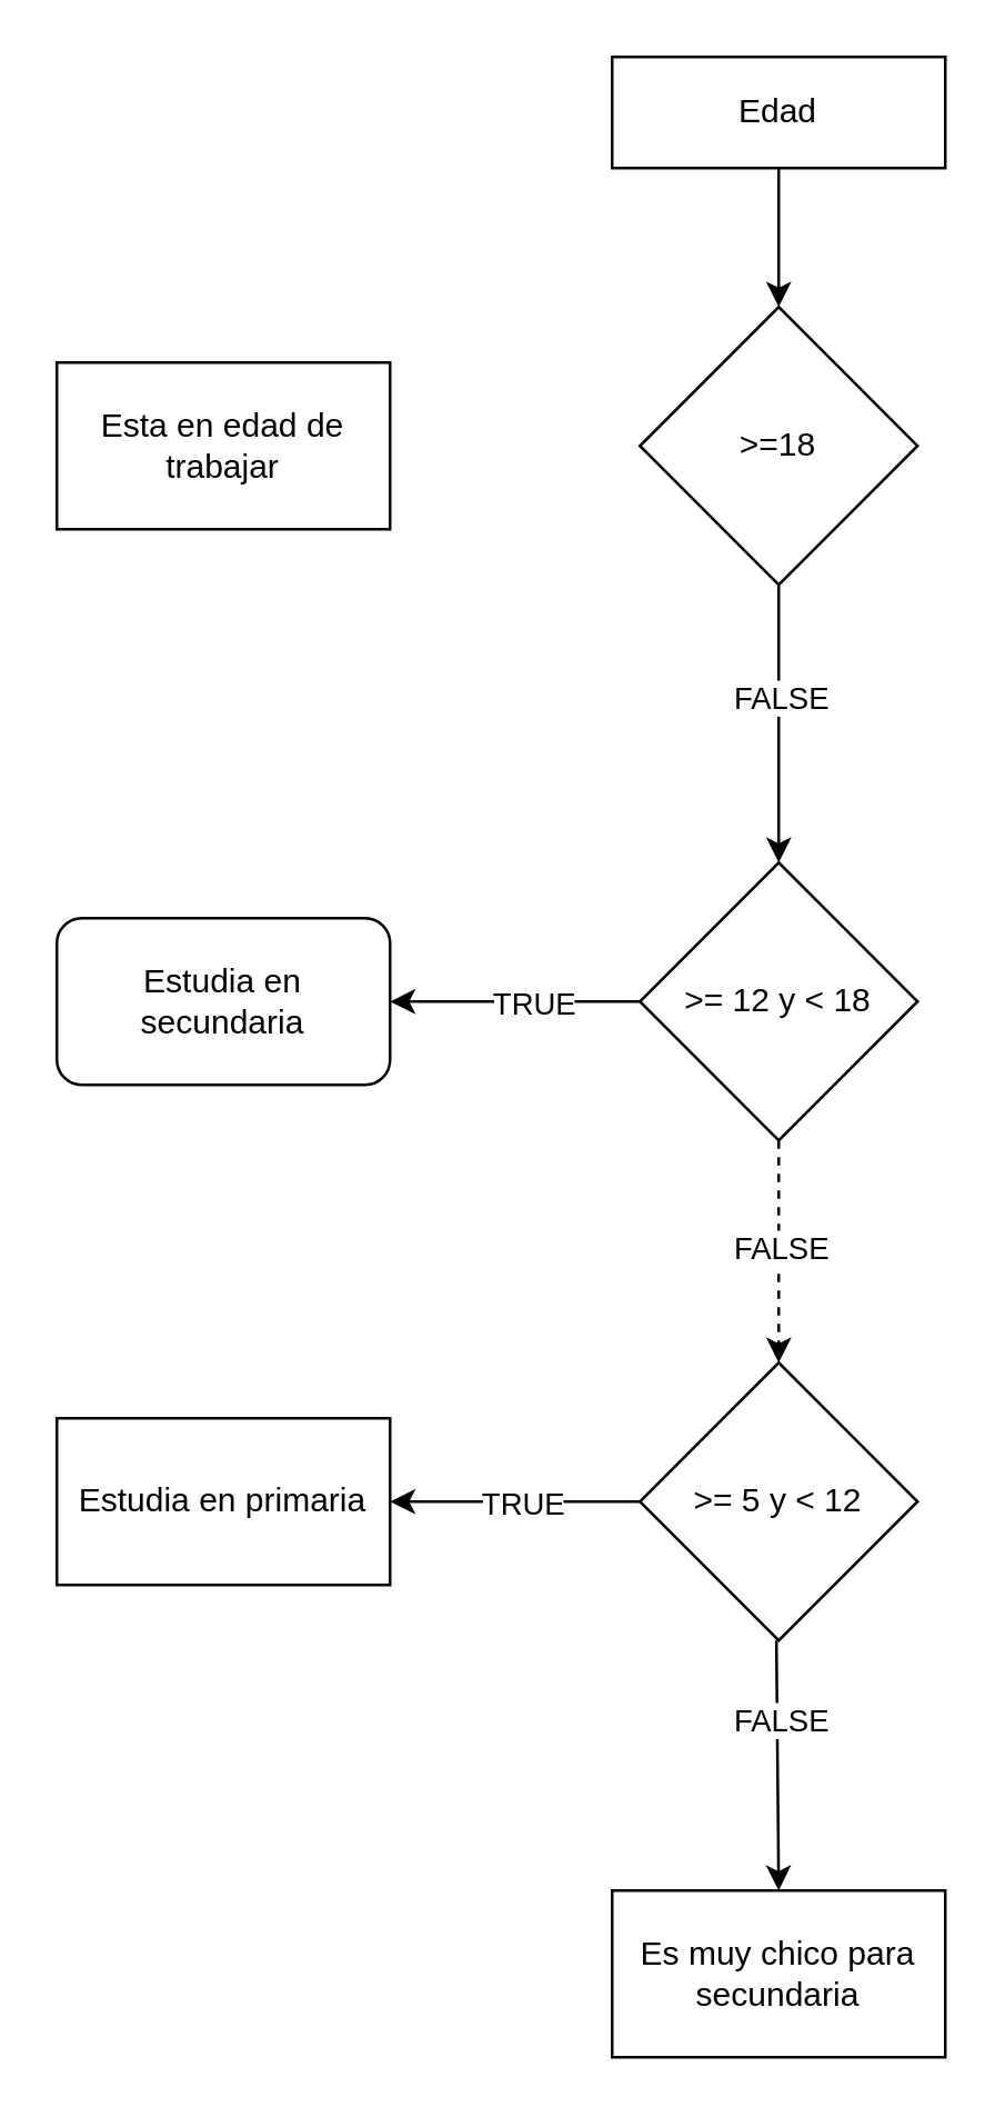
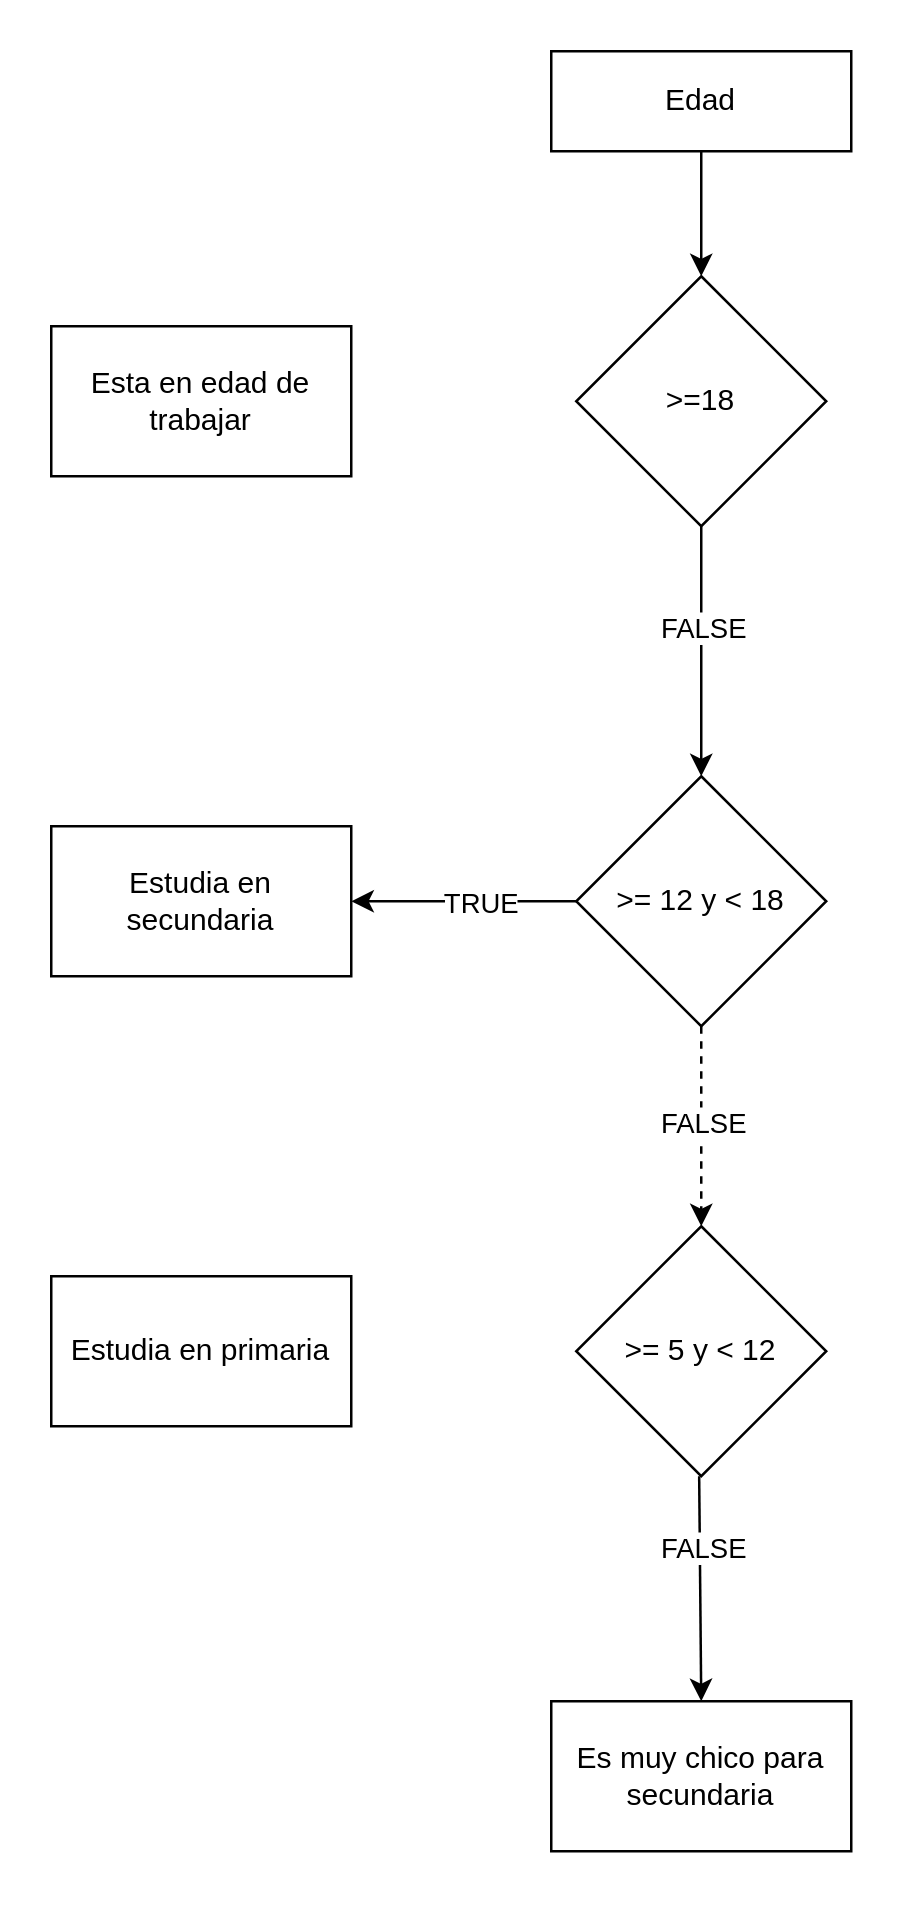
  <mxCell id="0" />
  <mxCell id="1" parent="0" />
  <mxCell id="2" style="edgeStyle=none;html=1;exitX=0.5;exitY=1;exitDx=0;exitDy=0;" edge="1" parent="1" source="3" target="6"><mxGeometry relative="1" as="geometry" /></mxCell>
  <mxCell id="3" value="Edad" style="rounded=0;whiteSpace=wrap;html=1;" vertex="1" parent="1"><mxGeometry x="220" y="20" width="120" height="40" as="geometry" /></mxCell>
  <mxCell id="4" style="edgeStyle=none;html=1;exitX=0.5;exitY=1;exitDx=0;exitDy=0;entryX=0.5;entryY=0;entryDx=0;entryDy=0;" edge="1" parent="1" source="6" target="12"><mxGeometry relative="1" as="geometry" /></mxCell>
  <mxCell id="5" value="FALSE" style="edgeLabel;html=1;align=center;verticalAlign=middle;resizable=0;points=[];" vertex="1" connectable="0" parent="4"><mxGeometry x="-0.511" relative="1" as="geometry"><mxPoint y="16" as="offset" /></mxGeometry></mxCell>
  <mxCell id="6" value="&amp;gt;=18" style="rhombus;whiteSpace=wrap;html=1;" vertex="1" parent="1"><mxGeometry x="230" y="110" width="100" height="100" as="geometry" /></mxCell>
  <mxCell id="7" value="Esta en edad de trabajar" style="rounded=0;whiteSpace=wrap;html=1;" vertex="1" parent="1"><mxGeometry x="20" y="130" width="120" height="60" as="geometry" /></mxCell>
  <mxCell id="8" style="edgeStyle=none;html=1;exitX=0;exitY=0.5;exitDx=0;exitDy=0;" edge="1" parent="1" source="12" target="13"><mxGeometry relative="1" as="geometry" /></mxCell>
  <mxCell id="9" value="TRUE" style="edgeLabel;html=1;align=center;verticalAlign=middle;resizable=0;points=[];" vertex="1" connectable="0" parent="8"><mxGeometry x="-0.291" y="-1" relative="1" as="geometry"><mxPoint x="-7" y="1" as="offset" /></mxGeometry></mxCell>
  <mxCell id="10" style="edgeStyle=none;html=1;exitX=0.5;exitY=1;exitDx=0;exitDy=0;dashed=1;" edge="1" parent="1" source="12" target="18"><mxGeometry relative="1" as="geometry" /></mxCell>
  <mxCell id="11" value="FALSE" style="edgeLabel;html=1;align=center;verticalAlign=middle;resizable=0;points=[];" vertex="1" connectable="0" parent="10"><mxGeometry x="-0.407" y="3" relative="1" as="geometry"><mxPoint x="-3" y="14" as="offset" /></mxGeometry></mxCell>
  <mxCell id="12" value="&amp;gt;= 12 y &amp;lt; 18" style="rhombus;whiteSpace=wrap;html=1;" vertex="1" parent="1"><mxGeometry x="230" y="310" width="100" height="100" as="geometry" /></mxCell>
- <mxCell id="13" value="Estudia en secundaria" style="whiteSpace=wrap;html=1;rounded=1;" vertex="1" parent="1"><mxGeometry x="20" y="330" width="120" height="60" as="geometry" /></mxCell>
- <mxCell id="14" style="edgeStyle=none;html=1;exitX=0;exitY=0.5;exitDx=0;exitDy=0;entryX=1;entryY=0.5;entryDx=0;entryDy=0;" edge="1" parent="1" source="18" target="19"><mxGeometry relative="1" as="geometry" /></mxCell>
- <mxCell id="15" value="TRUE" style="edgeLabel;html=1;align=center;verticalAlign=middle;resizable=0;points=[];" vertex="1" connectable="0" parent="14"><mxGeometry x="-0.373" relative="1" as="geometry"><mxPoint x="-15" as="offset" /></mxGeometry></mxCell>
+ <mxCell id="13" value="Estudia en secundaria" style="rounded=0;whiteSpace=wrap;html=1;" vertex="1" parent="1"><mxGeometry x="20" y="330" width="120" height="60" as="geometry" /></mxCell>
  <mxCell id="16" style="edgeStyle=none;html=1;exitX=0.5;exitY=1;exitDx=0;exitDy=0;entryX=0.5;entryY=0;entryDx=0;entryDy=0;" edge="1" parent="1" target="20"><mxGeometry relative="1" as="geometry"><mxPoint x="279.17" y="590" as="sourcePoint" /><mxPoint x="279.17" y="700" as="targetPoint" /></mxGeometry></mxCell>
  <mxCell id="17" value="FALSE" style="edgeLabel;html=1;align=center;verticalAlign=middle;resizable=0;points=[];" vertex="1" connectable="0" parent="16"><mxGeometry x="-0.406" y="2" relative="1" as="geometry"><mxPoint x="-1" y="2" as="offset" /></mxGeometry></mxCell>
  <mxCell id="18" value="&amp;gt;= 5 y &amp;lt; 12" style="rhombus;whiteSpace=wrap;html=1;" vertex="1" parent="1"><mxGeometry x="230" y="490" width="100" height="100" as="geometry" /></mxCell>
  <mxCell id="19" value="Estudia en primaria" style="rounded=0;whiteSpace=wrap;html=1;" vertex="1" parent="1"><mxGeometry x="20" y="510" width="120" height="60" as="geometry" /></mxCell>
  <mxCell id="20" value="Es muy chico para secundaria" style="rounded=0;whiteSpace=wrap;html=1;" vertex="1" parent="1"><mxGeometry x="220" y="680" width="120" height="60" as="geometry" /></mxCell>
